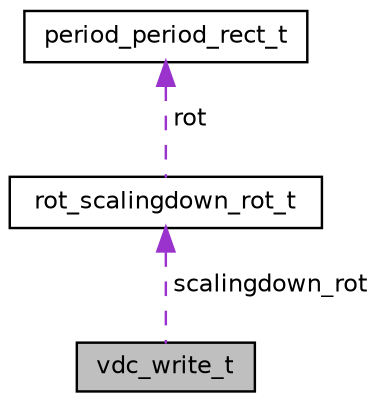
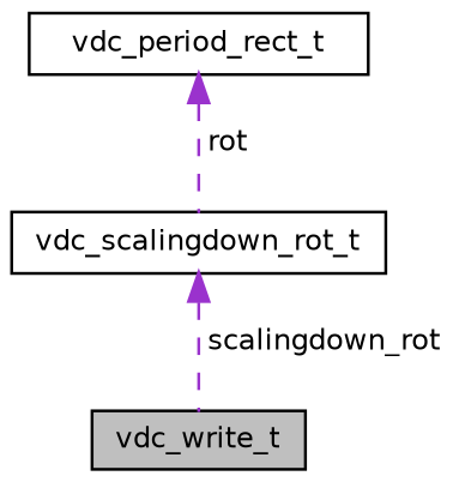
  digraph {
    node [color=black fillcolor=white fontname=Helvetica fontsize=10 shape=record style=filled]
    edge [color=darkorchid3 dir=back fontname=Helvetica fontsize=10 labelfontname=Helvetica labelfontsize=10 style=dashed]
    n1 [fillcolor=grey75 fontcolor=black height=0.2 label=vdc_write_t width=0.4]
-   n2 [height=0.2 label=rot_scalingdown_rot_t width=0.4]
-   n3 [height=0.2 label=period_period_rect_t width=0.4]
+   n2 [height=0.2 label=vdc_scalingdown_rot_t width=0.4]
+   n3 [height=0.2 label=vdc_period_rect_t width=0.4]
    n2 -> n1 [label=" scalingdown_rot"]
    n3 -> n2 [label=" rot"]
  }
